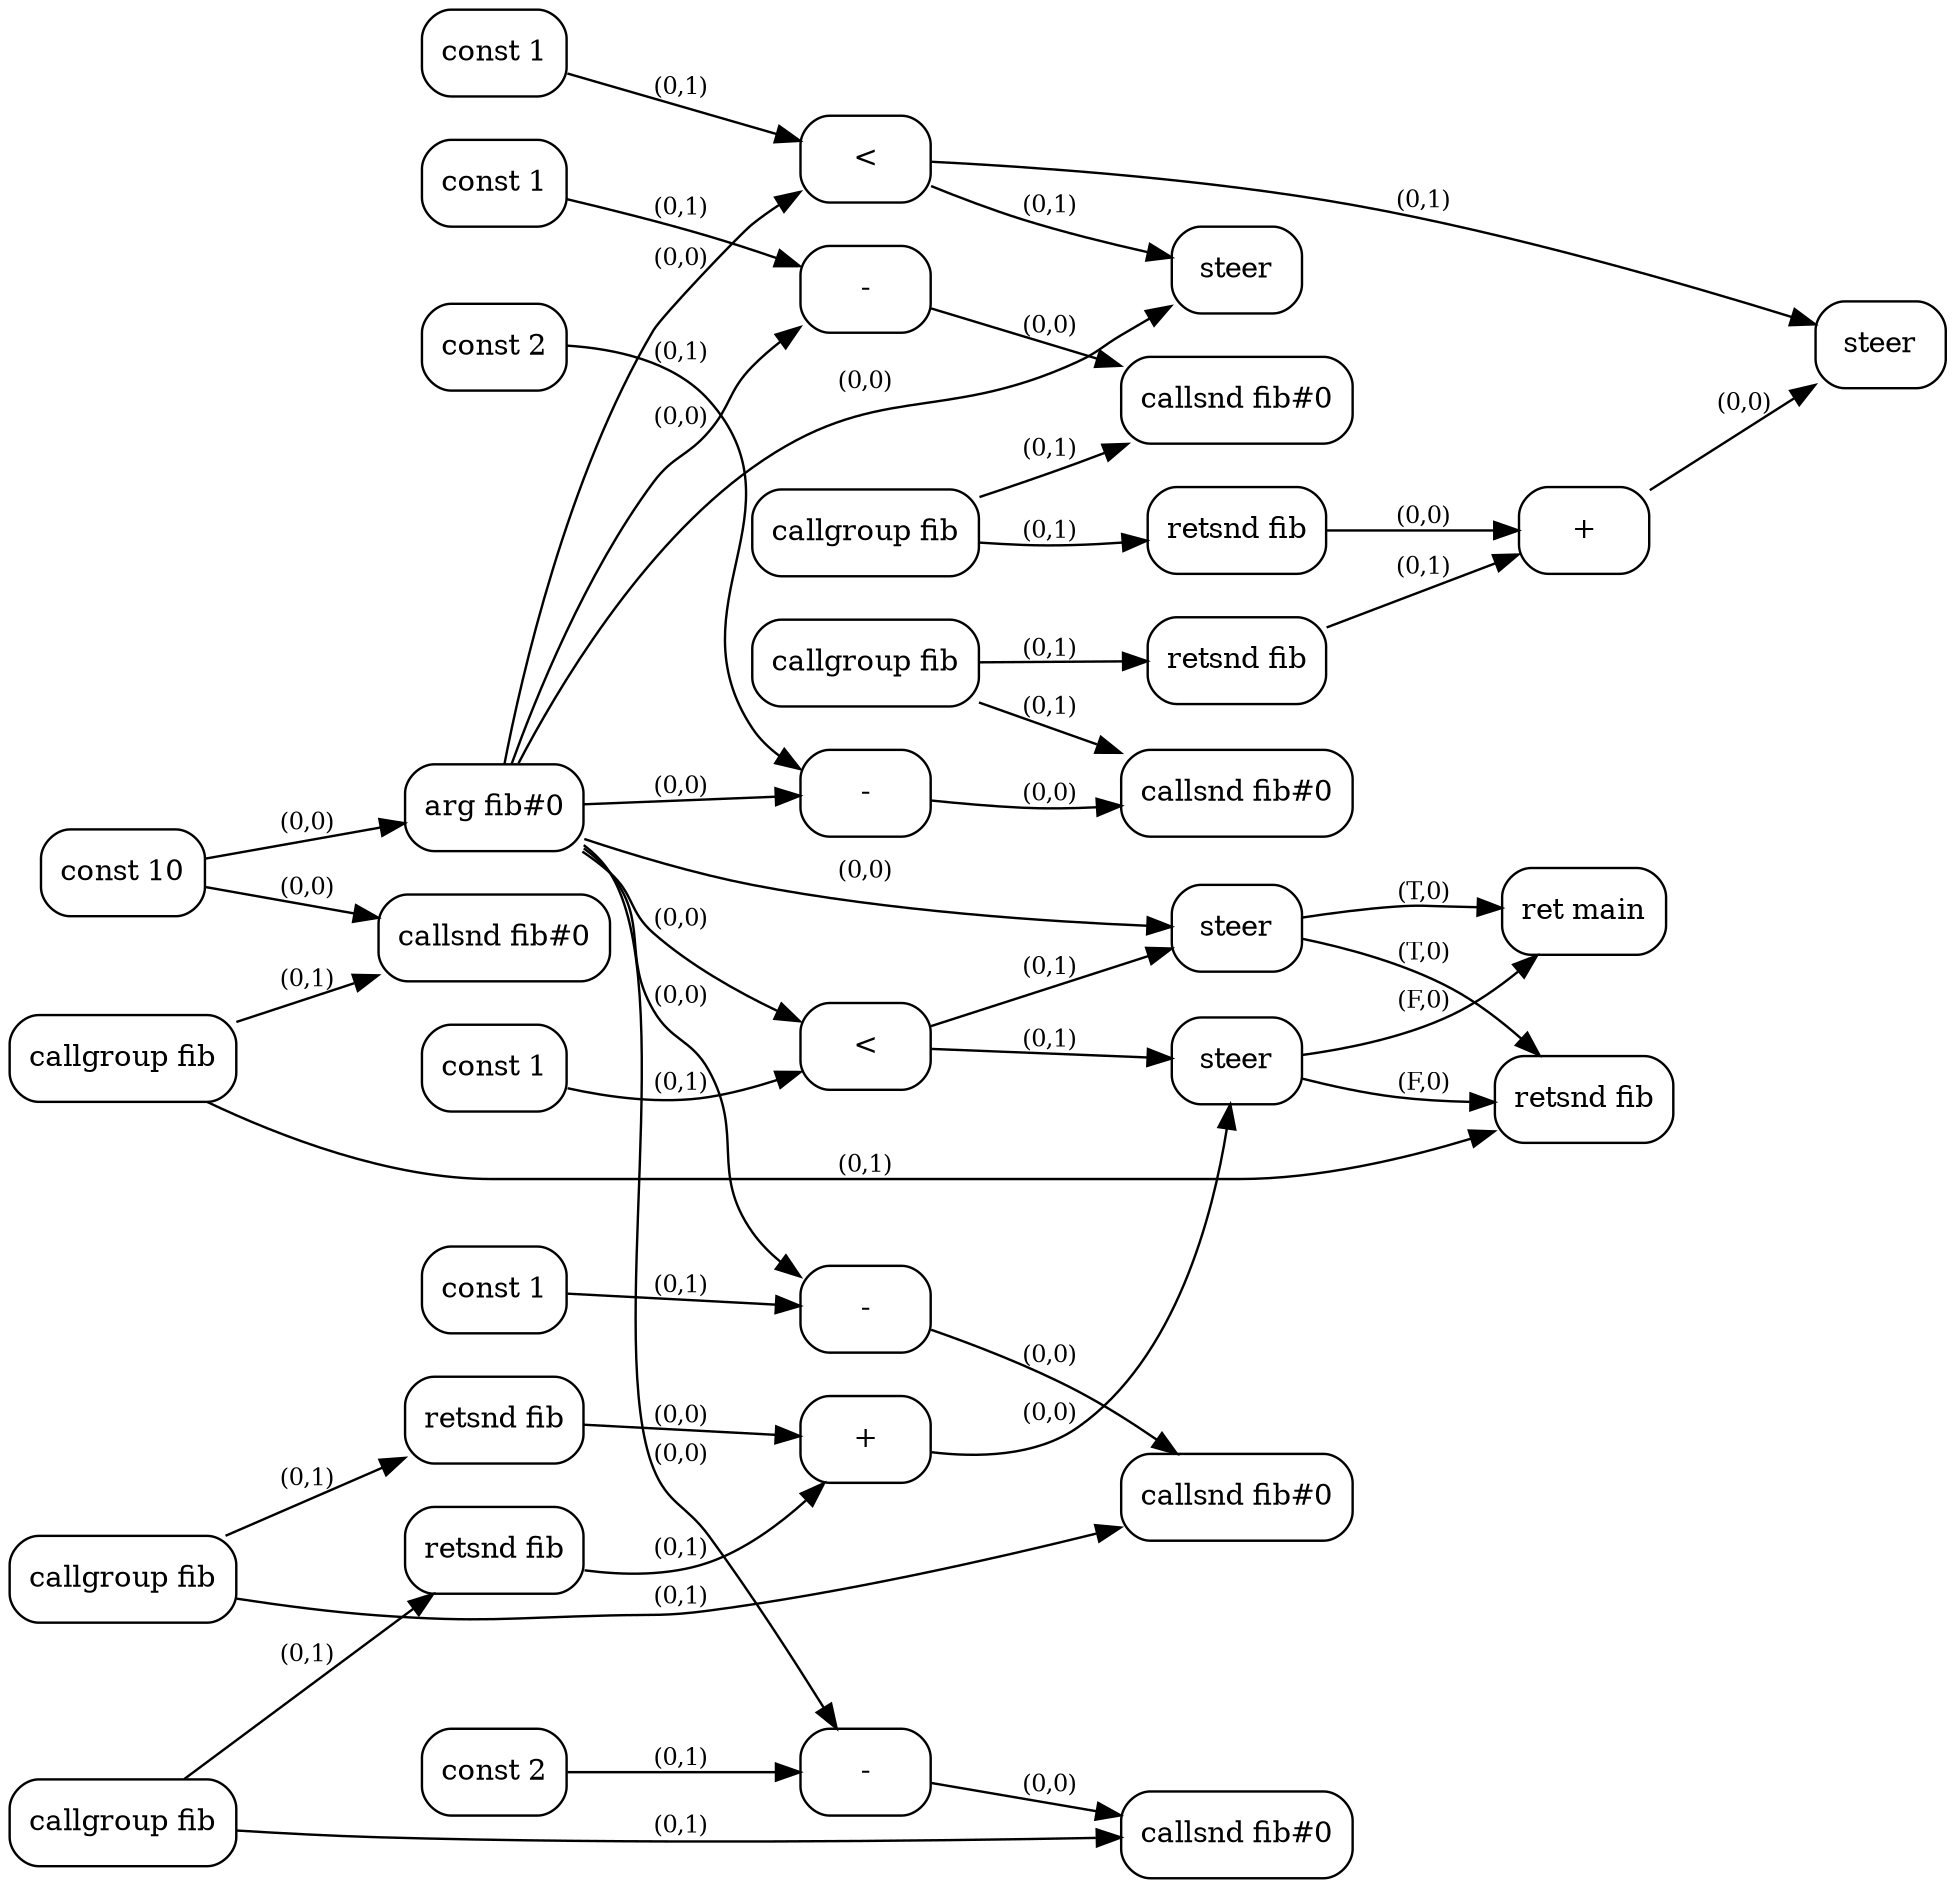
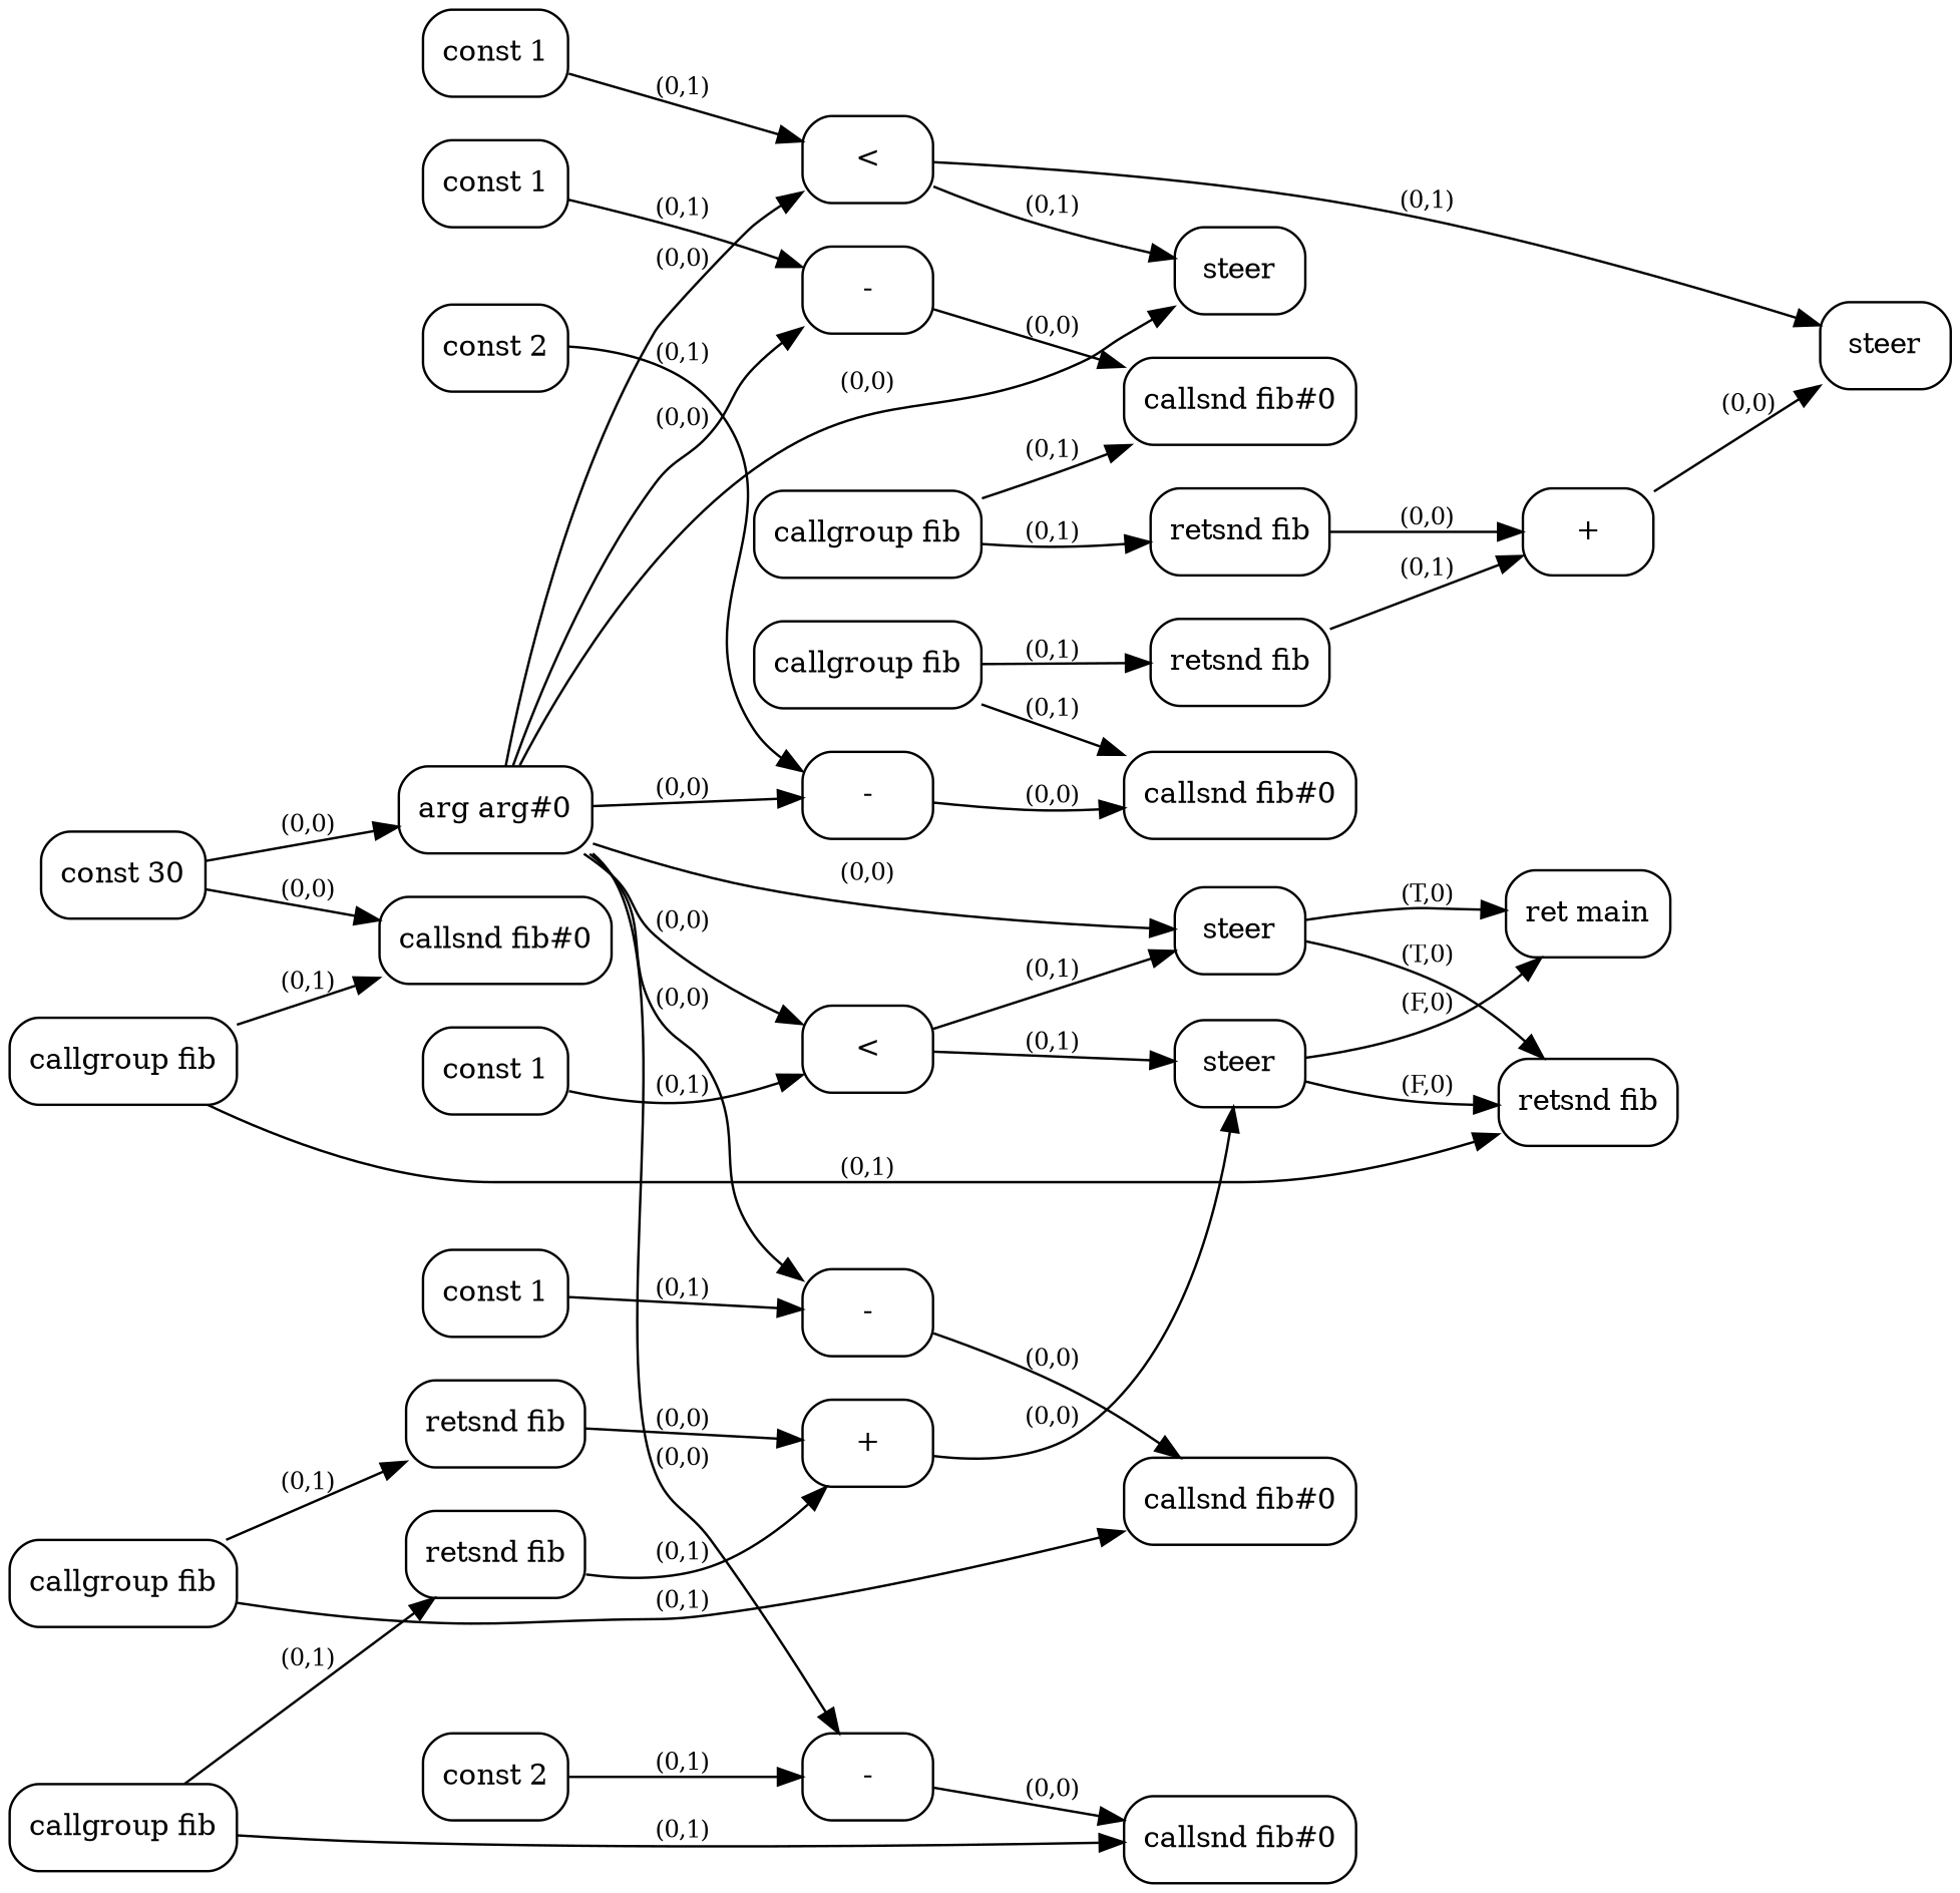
  digraph {
    rankdir=LR
    node [fontsize=12 shape=box style=rounded]
    edge [fontsize=10]
-   n1 [label="const 10"]
+   n1 [label="const 30"]
    n2 [label="callsnd fib#0"]
-   n3 [label="arg fib#0"]
+   n3 [label="arg arg#0"]
    n4 [label="<"]
    n5 [label="-"]
    n6 [label="-"]
    n7 [label=steer]
    n8 [label="<"]
    n9 [label="-"]
    n10 [label="-"]
    n11 [label=steer]
    n12 [label="callgroup fib"]
    n13 [label="retsnd fib"]
    n14 [label=steer]
    n15 [label="callsnd fib#0"]
    n16 [label="callsnd fib#0"]
    n17 [label="ret main"]
    n18 [label=steer]
    n19 [label="callsnd fib#0"]
    n20 [label="callsnd fib#0"]
    n21 [label="const 1"]
    n22 [label="const 1"]
    n23 [label="callgroup fib"]
    n24 [label="retsnd fib"]
    n25 [label="+"]
    n26 [label="const 2"]
    n27 [label="callgroup fib"]
    n28 [label="retsnd fib"]
    n29 [label="const 1"]
    n30 [label="const 1"]
    n31 [label="callgroup fib"]
    n32 [label="retsnd fib"]
    n33 [label="+"]
    n34 [label="const 2"]
    n35 [label="callgroup fib"]
    n36 [label="retsnd fib"]
    n1 -> n2 [label="(0,0)"]
    n1 -> n3 [label="(0,0)"]
    n3 -> n4 [label="(0,0)"]
    n3 -> n5 [label="(0,0)"]
    n3 -> n6 [label="(0,0)"]
    n3 -> n7 [label="(0,0)"]
    n3 -> n8 [label="(0,0)"]
    n3 -> n9 [label="(0,0)"]
    n3 -> n10 [label="(0,0)"]
    n3 -> n11 [label="(0,0)"]
    n4 -> n7 [label="(0,1)"]
    n4 -> n14 [label="(0,1)"]
    n5 -> n15 [label="(0,0)"]
    n6 -> n16 [label="(0,0)"]
    n7 -> n13 [label="(T,0)"]
    n7 -> n17 [label="(T,0)"]
    n8 -> n11 [label="(0,1)"]
    n8 -> n18 [label="(0,1)"]
    n9 -> n19 [label="(0,0)"]
    n10 -> n20 [label="(0,0)"]
    n12 -> n2 [label="(0,1)"]
    n12 -> n13 [label="(0,1)"]
    n14 -> n13 [label="(F,0)"]
    n14 -> n17 [label="(F,0)"]
    n21 -> n4 [label="(0,1)"]
    n22 -> n5 [label="(0,1)"]
    n23 -> n15 [label="(0,1)"]
    n23 -> n24 [label="(0,1)"]
    n24 -> n25 [label="(0,0)"]
    n25 -> n14 [label="(0,0)"]
    n26 -> n6 [label="(0,1)"]
    n27 -> n16 [label="(0,1)"]
    n27 -> n28 [label="(0,1)"]
    n28 -> n25 [label="(0,1)"]
    n29 -> n8 [label="(0,1)"]
    n30 -> n9 [label="(0,1)"]
    n31 -> n19 [label="(0,1)"]
    n31 -> n32 [label="(0,1)"]
    n32 -> n33 [label="(0,0)"]
    n33 -> n18 [label="(0,0)"]
    n34 -> n10 [label="(0,1)"]
    n35 -> n20 [label="(0,1)"]
    n35 -> n36 [label="(0,1)"]
    n36 -> n33 [label="(0,1)"]
  }
